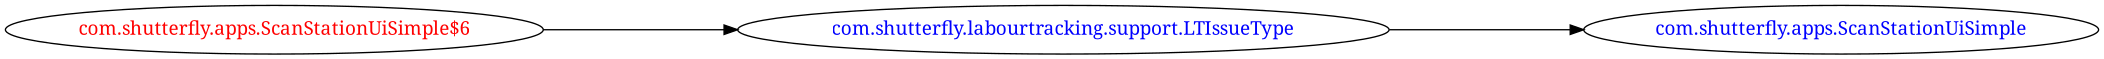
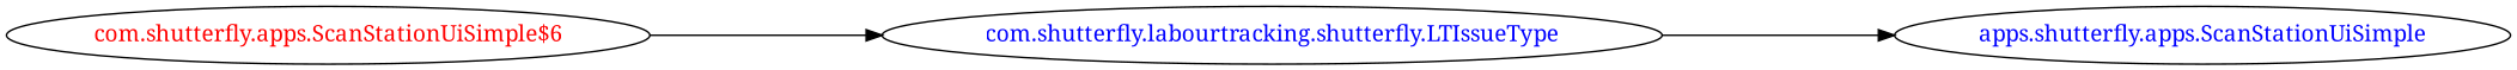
  digraph {
    concentrate=true
    fontname="Noto Serif"
    rankdir=LR
    ranksep=2.0
    splines=ortho
    node [fontcolor=blue fontname="Noto Serif"]
    edge [fontname="Noto Serif"]
    "com.shutterfly.apps.ScanStationUiSimple$6" [fontcolor=red]
-   "com.shutterfly.labourtracking.support.LTIssueType"
-   "com.shutterfly.apps.ScanStationUiSimple"
+   "com.shutterfly.labourtracking.support.LTIssueType" [label="com.shutterfly.labourtracking.shutterfly.LTIssueType"]
+   "com.shutterfly.apps.ScanStationUiSimple" [label="apps.shutterfly.apps.ScanStationUiSimple"]
    "com.shutterfly.apps.ScanStationUiSimple$6" -> "com.shutterfly.labourtracking.support.LTIssueType"
    "com.shutterfly.labourtracking.support.LTIssueType" -> "com.shutterfly.apps.ScanStationUiSimple"
  }
